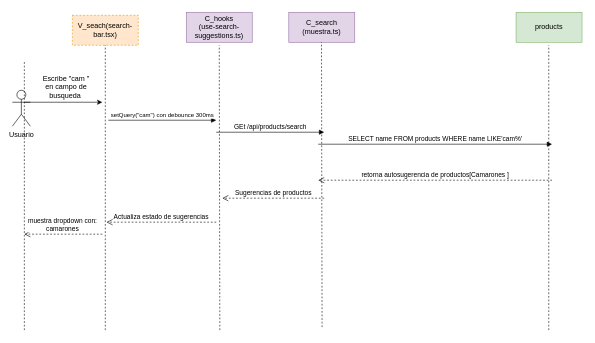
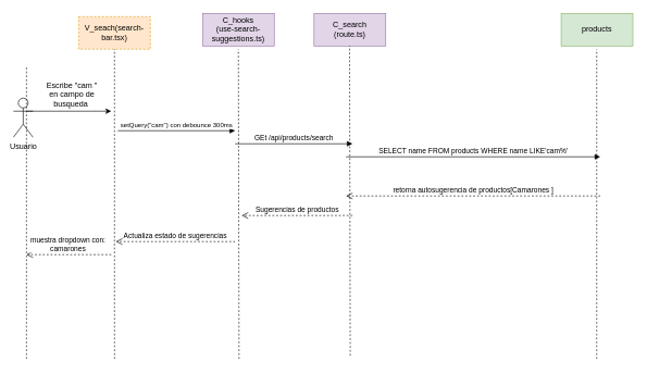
  <mxCell id="0" />
  <mxCell id="1" parent="0" />
  <mxCell id="2" value="Usuario" style="shape=umlActor;verticalLabelPosition=bottom;verticalAlign=top;html=1;labelPosition=center;align=center;" vertex="1" parent="1"><mxGeometry x="20" y="150" width="30" height="60" as="geometry" /></mxCell>
  <mxCell id="3" value="V_seach(search-bar.tsx)" style="html=1;whiteSpace=wrap;fillColor=#ffe6cc;strokeColor=#d79b00;dashed=1;" vertex="1" parent="1"><mxGeometry x="120" y="25" width="110" height="50" as="geometry" /></mxCell>
  <mxCell id="4" value="" style="endArrow=none;dashed=1;html=1;rounded=0;" edge="1" parent="1"><mxGeometry width="50" height="50" relative="1" as="geometry"><mxPoint x="40" y="550" as="sourcePoint" /><mxPoint x="40" y="100" as="targetPoint" /></mxGeometry></mxCell>
  <mxCell id="5" value="" style="endArrow=none;dashed=1;html=1;rounded=0;entryX=0.5;entryY=1;entryDx=0;entryDy=0;" edge="1" parent="1" target="3"><mxGeometry width="50" height="50" relative="1" as="geometry"><mxPoint x="175" y="550" as="sourcePoint" /><mxPoint x="220" y="160" as="targetPoint" /></mxGeometry></mxCell>
  <mxCell id="6" value="" style="endArrow=classic;html=1;rounded=0;" edge="1" parent="1"><mxGeometry width="50" height="50" relative="1" as="geometry"><mxPoint x="40" y="170" as="sourcePoint" /><mxPoint x="170" y="170" as="targetPoint" /></mxGeometry></mxCell>
  <mxCell id="7" value="Escribe &quot;cam &quot; en campo de busqueda&amp;nbsp;" style="text;html=1;align=center;verticalAlign=middle;whiteSpace=wrap;rounded=0;" vertex="1" parent="1"><mxGeometry x="70" y="130" width="80" height="30" as="geometry" /></mxCell>
  <mxCell id="8" value="" style="endArrow=none;dashed=1;html=1;rounded=0;entryX=0.5;entryY=1;entryDx=0;entryDy=0;" edge="1" parent="1"><mxGeometry width="50" height="50" relative="1" as="geometry"><mxPoint x="366" y="550" as="sourcePoint" /><mxPoint x="365" y="75" as="targetPoint" /></mxGeometry></mxCell>
  <mxCell id="9" value="&lt;font size=&quot;1&quot;&gt;setQuery(&quot;cam&quot;) con debounce 300ms&lt;/font&gt;" style="html=1;verticalAlign=bottom;endArrow=block;curved=0;rounded=0;" edge="1" parent="1"><mxGeometry width="80" relative="1" as="geometry"><mxPoint x="180" y="200" as="sourcePoint" /><mxPoint x="360" y="200" as="targetPoint" /><mxPoint as="offset" /></mxGeometry></mxCell>
  <mxCell id="10" value="" style="endArrow=none;dashed=1;html=1;rounded=0;entryX=0.5;entryY=1;entryDx=0;entryDy=0;" edge="1" parent="1"><mxGeometry width="50" height="50" relative="1" as="geometry"><mxPoint x="914.52" y="550" as="sourcePoint" /><mxPoint x="914.52" y="75" as="targetPoint" /></mxGeometry></mxCell>
  <mxCell id="11" value="products" style="html=1;whiteSpace=wrap;fillColor=#d5e8d4;strokeColor=#82b366;" vertex="1" parent="1"><mxGeometry x="860" y="20" width="110" height="50" as="geometry" /></mxCell>
  <mxCell id="12" value="retorna autosugerencia de productos[Camarones ]" style="html=1;verticalAlign=bottom;endArrow=open;dashed=1;endSize=8;curved=0;rounded=0;" edge="1" parent="1"><mxGeometry relative="1" as="geometry"><mxPoint x="920" y="300" as="sourcePoint" /><mxPoint x="530" y="300" as="targetPoint" /></mxGeometry></mxCell>
- <mxCell id="13" value="C_search&lt;br&gt;(muestra.ts)" style="html=1;whiteSpace=wrap;fillColor=#e1d5e7;strokeColor=#9673a6;" vertex="1" parent="1"><mxGeometry x="481" y="20" width="110" height="50" as="geometry" /></mxCell>
+ <mxCell id="13" value="C_search&lt;br&gt;(route.ts)" style="html=1;whiteSpace=wrap;fillColor=#e1d5e7;strokeColor=#9673a6;" vertex="1" parent="1"><mxGeometry x="481" y="20" width="110" height="50" as="geometry" /></mxCell>
  <mxCell id="14" value="" style="endArrow=none;dashed=1;html=1;rounded=0;entryX=0.5;entryY=1;entryDx=0;entryDy=0;" edge="1" parent="1"><mxGeometry width="50" height="50" relative="1" as="geometry"><mxPoint x="536.5" y="545" as="sourcePoint" /><mxPoint x="535.5" y="70" as="targetPoint" /></mxGeometry></mxCell>
  <mxCell id="15" value="GEt /api/products/search" style="html=1;verticalAlign=bottom;endArrow=block;curved=0;rounded=0;" edge="1" parent="1"><mxGeometry width="80" relative="1" as="geometry"><mxPoint x="360" y="220" as="sourcePoint" /><mxPoint x="540" y="220" as="targetPoint" /><mxPoint as="offset" /></mxGeometry></mxCell>
  <mxCell id="16" value="SELECT name FROM products WHERE name LIKE'cam%'" style="html=1;verticalAlign=bottom;endArrow=block;curved=0;rounded=0;" edge="1" parent="1"><mxGeometry width="80" relative="1" as="geometry"><mxPoint x="530" y="240" as="sourcePoint" /><mxPoint x="920" y="240" as="targetPoint" /><mxPoint as="offset" /></mxGeometry></mxCell>
  <mxCell id="17" value="Sugerencias de productos" style="html=1;verticalAlign=bottom;endArrow=open;dashed=1;endSize=8;curved=0;rounded=0;" edge="1" parent="1"><mxGeometry relative="1" as="geometry"><mxPoint x="540" y="330" as="sourcePoint" /><mxPoint x="370" y="330" as="targetPoint" /></mxGeometry></mxCell>
  <mxCell id="18" value="C_hooks&lt;br&gt;(use-search-suggestions.ts)" style="html=1;whiteSpace=wrap;fillColor=#e1d5e7;strokeColor=#9673a6;" vertex="1" parent="1"><mxGeometry x="310" y="20" width="110" height="50" as="geometry" /></mxCell>
  <mxCell id="19" value="Actualiza estado de sugerencias" style="html=1;verticalAlign=bottom;endArrow=open;dashed=1;endSize=8;curved=0;rounded=0;" edge="1" parent="1"><mxGeometry relative="1" as="geometry"><mxPoint x="360" y="370" as="sourcePoint" /><mxPoint x="177" y="370" as="targetPoint" /></mxGeometry></mxCell>
  <mxCell id="20" value="muestra dropdown con:&amp;nbsp;&lt;div&gt;camarones&amp;nbsp;&lt;/div&gt;" style="html=1;verticalAlign=bottom;endArrow=open;dashed=1;endSize=8;curved=0;rounded=0;" edge="1" parent="1"><mxGeometry relative="1" as="geometry"><mxPoint x="170" y="390" as="sourcePoint" /><mxPoint x="40" y="390" as="targetPoint" /></mxGeometry></mxCell>
